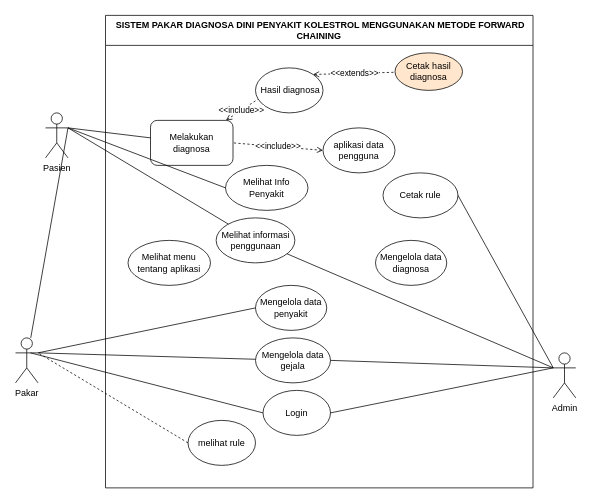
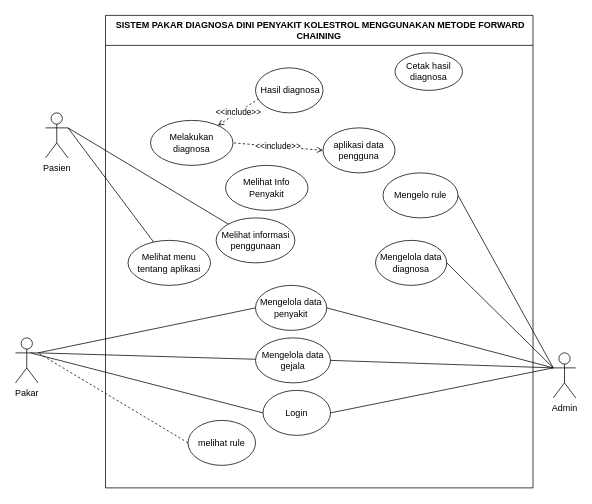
  <mxCell id="0" />
  <mxCell id="1" parent="0" />
  <mxCell id="2" value="&amp;nbsp;SISTEM PAKAR DIAGNOSA DINI PENYAKIT KOLESTROL MENGGUNAKAN METODE FORWARD CHAINING" style="swimlane;whiteSpace=wrap;html=1;startSize=40;" parent="1" vertex="1"><mxGeometry x="140" y="20" width="570" height="630" as="geometry" /></mxCell>
- <mxCell id="3" value="Melakukan diagnosa" style="whiteSpace=wrap;html=1;rounded=1;" parent="2" vertex="1"><mxGeometry x="60" y="140" width="110" height="60" as="geometry" /></mxCell>
+ <mxCell id="3" value="Melakukan diagnosa" style="ellipse;whiteSpace=wrap;html=1;" parent="2" vertex="1"><mxGeometry x="60" y="140" width="110" height="60" as="geometry" /></mxCell>
  <mxCell id="4" value="Melihat Info Penyakit" style="ellipse;whiteSpace=wrap;html=1;" parent="2" vertex="1"><mxGeometry x="160" y="200" width="110" height="60" as="geometry" /></mxCell>
  <mxCell id="5" value="Melihat informasi penggunaan" style="ellipse;whiteSpace=wrap;html=1;" parent="2" vertex="1"><mxGeometry x="147.5" y="270" width="105" height="60" as="geometry" /></mxCell>
  <mxCell id="6" value="Melihat menu tentang aplikasi" style="ellipse;whiteSpace=wrap;html=1;" parent="2" vertex="1"><mxGeometry x="30" y="300" width="110" height="60" as="geometry" /></mxCell>
  <mxCell id="7" value="aplikasi data pengguna" style="ellipse;whiteSpace=wrap;html=1;" parent="2" vertex="1"><mxGeometry x="290" y="150" width="96" height="60" as="geometry" /></mxCell>
  <mxCell id="8" value="&amp;lt;&amp;lt;include&amp;gt;&amp;gt;" style="endArrow=none;dashed=1;html=1;rounded=0;startArrow=open;startFill=0;entryX=1;entryY=0.5;entryDx=0;entryDy=0;exitX=0;exitY=0.5;exitDx=0;exitDy=0;" parent="2" source="7" target="3" edge="1"><mxGeometry width="50" height="50" relative="1" as="geometry"><mxPoint x="280" y="90" as="sourcePoint" /><mxPoint x="220" y="160" as="targetPoint" /></mxGeometry></mxCell>
  <mxCell id="9" value="&amp;nbsp;Hasil diagnosa" style="ellipse;whiteSpace=wrap;html=1;" parent="2" vertex="1"><mxGeometry x="200" y="70" width="90" height="60" as="geometry" /></mxCell>
  <mxCell id="10" value="&amp;lt;&amp;lt;include&amp;gt;&amp;gt;" style="endArrow=none;dashed=1;html=1;rounded=0;entryX=0.033;entryY=0.7;entryDx=0;entryDy=0;startArrow=open;startFill=0;entryPerimeter=0;" parent="2" source="3" target="9" edge="1"><mxGeometry width="50" height="50" relative="1" as="geometry"><mxPoint x="200" y="280" as="sourcePoint" /><mxPoint x="250" y="230" as="targetPoint" /></mxGeometry></mxCell>
- <mxCell id="11" value="Cetak hasil diagnosa" style="ellipse;whiteSpace=wrap;html=1;fillColor=#ffe6cc;" parent="2" vertex="1"><mxGeometry x="386" y="50" width="90" height="50" as="geometry" /></mxCell>
- <mxCell id="12" value="&amp;lt;&amp;lt;extends&amp;gt;&amp;gt;" style="endArrow=none;dashed=1;html=1;rounded=0;exitX=1;exitY=0;exitDx=0;exitDy=0;startArrow=open;startFill=0;" parent="2" source="9" target="11" edge="1"><mxGeometry width="50" height="50" relative="1" as="geometry"><mxPoint x="200" y="280" as="sourcePoint" /><mxPoint x="180" y="80" as="targetPoint" /></mxGeometry></mxCell>
+ <mxCell id="11" value="Cetak hasil diagnosa" style="ellipse;whiteSpace=wrap;html=1;" parent="2" vertex="1"><mxGeometry x="386" y="50" width="90" height="50" as="geometry" /></mxCell>
  <mxCell id="13" value="Login" style="ellipse;whiteSpace=wrap;html=1;" parent="2" vertex="1"><mxGeometry x="210" y="500" width="90" height="60" as="geometry" /></mxCell>
  <mxCell id="14" value="Mengelola data penyakit" style="ellipse;whiteSpace=wrap;html=1;" parent="2" vertex="1"><mxGeometry x="200" y="360" width="95" height="60" as="geometry" /></mxCell>
  <mxCell id="15" value="Mengelola data gejala" style="ellipse;whiteSpace=wrap;html=1;" parent="2" vertex="1"><mxGeometry x="200" y="430" width="100" height="60" as="geometry" /></mxCell>
- <mxCell id="16" value="Cetak rule" style="ellipse;whiteSpace=wrap;html=1;" parent="2" vertex="1"><mxGeometry x="370" y="210" width="100" height="60" as="geometry" /></mxCell>
+ <mxCell id="16" value="Mengelo rule" style="ellipse;whiteSpace=wrap;html=1;" parent="2" vertex="1"><mxGeometry x="370" y="210" width="100" height="60" as="geometry" /></mxCell>
  <mxCell id="17" value="Mengelola data diagnosa" style="ellipse;whiteSpace=wrap;html=1;" parent="2" vertex="1"><mxGeometry x="360" y="300" width="95" height="60" as="geometry" /></mxCell>
  <mxCell id="18" value="melihat rule" style="ellipse;whiteSpace=wrap;html=1;" parent="2" vertex="1"><mxGeometry x="110" y="540" width="90" height="60" as="geometry" /></mxCell>
  <mxCell id="19" value="Admin" style="shape=umlActor;verticalLabelPosition=bottom;verticalAlign=top;html=1;outlineConnect=0;" parent="1" vertex="1"><mxGeometry x="737" y="470" width="30" height="60" as="geometry" /></mxCell>
  <mxCell id="20" value="Pasien" style="shape=umlActor;verticalLabelPosition=bottom;verticalAlign=top;html=1;outlineConnect=0;" parent="1" vertex="1"><mxGeometry x="60" y="150" width="30" height="60" as="geometry" /></mxCell>
- <mxCell id="21" value="" style="endArrow=none;html=1;rounded=0;exitX=1;exitY=0.333;exitDx=0;exitDy=0;exitPerimeter=0;" parent="1" source="20" target="3" edge="1"><mxGeometry width="50" height="50" relative="1" as="geometry"><mxPoint x="330" y="290" as="sourcePoint" /><mxPoint x="310" y="180" as="targetPoint" /></mxGeometry></mxCell>
- <mxCell id="22" value="" style="endArrow=none;html=1;rounded=0;exitX=1;exitY=0.333;exitDx=0;exitDy=0;exitPerimeter=0;entryX=0;entryY=0.5;entryDx=0;entryDy=0;" parent="1" source="20" target="4" edge="1"><mxGeometry width="50" height="50" relative="1" as="geometry"><mxPoint x="330" y="290" as="sourcePoint" /><mxPoint x="380" y="240" as="targetPoint" /></mxGeometry></mxCell>
  <mxCell id="23" value="" style="endArrow=none;html=1;rounded=0;exitX=1;exitY=0.333;exitDx=0;exitDy=0;exitPerimeter=0;" parent="1" source="20" target="5" edge="1"><mxGeometry width="50" height="50" relative="1" as="geometry"><mxPoint x="330" y="290" as="sourcePoint" /><mxPoint x="250" y="330" as="targetPoint" /></mxGeometry></mxCell>
- <mxCell id="24" value="" style="endArrow=none;html=1;rounded=0;exitX=1;exitY=0.333;exitDx=0;exitDy=0;exitPerimeter=0;" parent="1" source="20" target="29" edge="1"><mxGeometry width="50" height="50" relative="1" as="geometry"><mxPoint x="100" y="250" as="sourcePoint" /><mxPoint x="380" y="230" as="targetPoint" /></mxGeometry></mxCell>
+ <mxCell id="24" value="" style="endArrow=none;html=1;rounded=0;exitX=1;exitY=0.333;exitDx=0;exitDy=0;exitPerimeter=0;" parent="1" source="20" target="6" edge="1"><mxGeometry width="50" height="50" relative="1" as="geometry"><mxPoint x="100" y="250" as="sourcePoint" /><mxPoint x="380" y="230" as="targetPoint" /></mxGeometry></mxCell>
  <mxCell id="25" value="" style="endArrow=none;html=1;rounded=0;exitX=0;exitY=0.333;exitDx=0;exitDy=0;exitPerimeter=0;entryX=1;entryY=0.5;entryDx=0;entryDy=0;" parent="1" source="19" target="13" edge="1"><mxGeometry width="50" height="50" relative="1" as="geometry"><mxPoint x="420" y="170" as="sourcePoint" /><mxPoint x="470" y="120" as="targetPoint" /></mxGeometry></mxCell>
- <mxCell id="26" value="" style="endArrow=none;html=1;rounded=0;exitX=0;exitY=0.333;exitDx=0;exitDy=0;exitPerimeter=0;" parent="1" source="19" target="5" edge="1"><mxGeometry width="50" height="50" relative="1" as="geometry"><mxPoint x="420" y="240" as="sourcePoint" /><mxPoint x="470" y="190" as="targetPoint" /></mxGeometry></mxCell>
+ <mxCell id="26" value="" style="endArrow=none;html=1;rounded=0;exitX=0;exitY=0.333;exitDx=0;exitDy=0;exitPerimeter=0;entryX=1;entryY=0.5;entryDx=0;entryDy=0;" parent="1" source="19" target="14" edge="1"><mxGeometry width="50" height="50" relative="1" as="geometry"><mxPoint x="420" y="240" as="sourcePoint" /><mxPoint x="470" y="190" as="targetPoint" /></mxGeometry></mxCell>
  <mxCell id="27" value="" style="endArrow=none;html=1;rounded=0;entryX=0;entryY=0.333;entryDx=0;entryDy=0;entryPerimeter=0;exitX=1;exitY=0.5;exitDx=0;exitDy=0;" parent="1" source="15" target="19" edge="1"><mxGeometry width="50" height="50" relative="1" as="geometry"><mxPoint x="420" y="240" as="sourcePoint" /><mxPoint x="470" y="190" as="targetPoint" /></mxGeometry></mxCell>
  <mxCell id="28" value="" style="endArrow=none;html=1;rounded=0;exitX=1;exitY=0.5;exitDx=0;exitDy=0;entryX=0;entryY=0.333;entryDx=0;entryDy=0;entryPerimeter=0;" parent="1" source="16" target="19" edge="1"><mxGeometry width="50" height="50" relative="1" as="geometry"><mxPoint x="430" y="350" as="sourcePoint" /><mxPoint x="480" y="300" as="targetPoint" /></mxGeometry></mxCell>
  <mxCell id="29" value="Pakar" style="shape=umlActor;verticalLabelPosition=bottom;verticalAlign=top;html=1;outlineConnect=0;" parent="1" vertex="1"><mxGeometry x="20" y="450" width="30" height="60" as="geometry" /></mxCell>
+ <mxCell id="30" value="" style="endArrow=none;html=1;rounded=0;entryX=0;entryY=0.333;entryDx=0;entryDy=0;entryPerimeter=0;exitX=1;exitY=0.5;exitDx=0;exitDy=0;" parent="1" source="17" target="19" edge="1"><mxGeometry width="50" height="50" relative="1" as="geometry"><mxPoint x="370" y="340" as="sourcePoint" /><mxPoint x="420" y="290" as="targetPoint" /></mxGeometry></mxCell>
  <mxCell id="31" value="" style="endArrow=none;html=1;rounded=0;exitX=0;exitY=0.5;exitDx=0;exitDy=0;entryX=0.667;entryY=0.333;entryDx=0;entryDy=0;entryPerimeter=0;" parent="1" source="13" target="29" edge="1"><mxGeometry width="50" height="50" relative="1" as="geometry"><mxPoint x="370" y="310" as="sourcePoint" /><mxPoint x="50" y="470" as="targetPoint" /></mxGeometry></mxCell>
  <mxCell id="32" value="" style="endArrow=none;html=1;rounded=0;exitX=0;exitY=0.5;exitDx=0;exitDy=0;entryX=1;entryY=0.333;entryDx=0;entryDy=0;entryPerimeter=0;" parent="1" source="14" target="29" edge="1"><mxGeometry width="50" height="50" relative="1" as="geometry"><mxPoint x="370" y="310" as="sourcePoint" /><mxPoint x="60" y="470" as="targetPoint" /></mxGeometry></mxCell>
  <mxCell id="33" value="" style="endArrow=none;html=1;rounded=0;entryX=1;entryY=0.333;entryDx=0;entryDy=0;entryPerimeter=0;" parent="1" source="15" target="29" edge="1"><mxGeometry width="50" height="50" relative="1" as="geometry"><mxPoint x="370" y="310" as="sourcePoint" /><mxPoint x="60" y="470" as="targetPoint" /></mxGeometry></mxCell>
  <mxCell id="34" value="" style="endArrow=none;html=1;rounded=0;exitX=0;exitY=0.5;exitDx=0;exitDy=0;entryX=1;entryY=0.333;entryDx=0;entryDy=0;entryPerimeter=0;dashed=1;" parent="1" source="18" target="29" edge="1"><mxGeometry width="50" height="50" relative="1" as="geometry"><mxPoint x="360" y="560" as="sourcePoint" /><mxPoint x="50" y="480" as="targetPoint" /></mxGeometry></mxCell>
